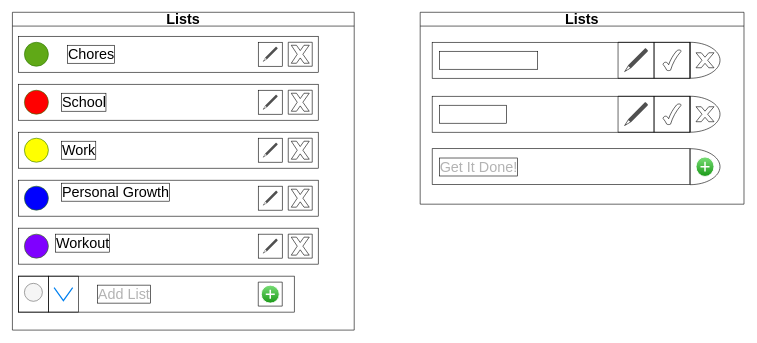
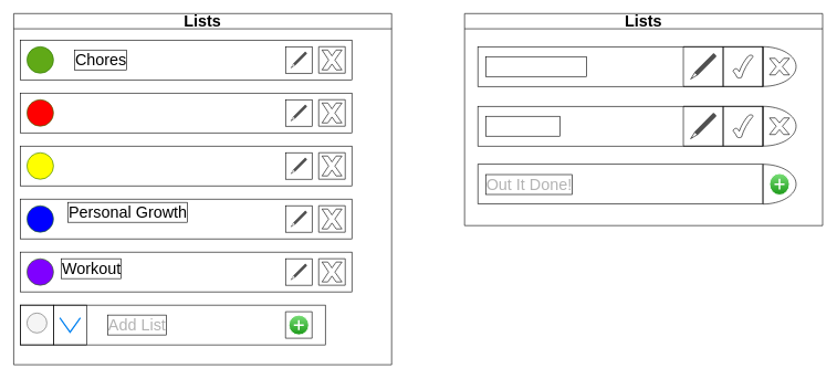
  <mxCell id="0" />
  <mxCell id="1" parent="0" />
  <mxCell id="2" value="&lt;font style=&quot;font-size: 24px;&quot;&gt;Lists&lt;/font&gt;" style="swimlane;whiteSpace=wrap;html=1;" vertex="1" parent="1"><mxGeometry x="20" y="20" width="570" height="530" as="geometry" /></mxCell>
  <mxCell id="3" value="" style="rounded=0;whiteSpace=wrap;html=1;" vertex="1" parent="2"><mxGeometry x="10" y="440" width="460" height="60" as="geometry" /></mxCell>
  <mxCell id="4" value="&lt;font style=&quot;font-size: 24px;&quot;&gt;&lt;font color=&quot;#b3b3b3&quot;&gt;Add List&lt;/font&gt;&lt;br&gt;&lt;/font&gt;" style="text;html=1;strokeColor=none;fillColor=none;align=left;verticalAlign=middle;whiteSpace=wrap;rounded=0;labelBorderColor=default;" vertex="1" parent="2"><mxGeometry x="140" y="455" width="300" height="30" as="geometry" /></mxCell>
  <mxCell id="5" value="" style="group" vertex="1" connectable="0" parent="2"><mxGeometry x="10" y="440" width="100" height="60" as="geometry" /></mxCell>
  <mxCell id="6" value="" style="rounded=0;whiteSpace=wrap;html=1;labelBorderColor=default;fontSize=36;fillColor=none;" vertex="1" parent="5"><mxGeometry width="50" height="60" as="geometry" /></mxCell>
  <mxCell id="7" value="" style="ellipse;whiteSpace=wrap;html=1;aspect=fixed;fillColor=#f5f5f5;fontColor=#333333;strokeColor=#666666;" vertex="1" parent="5"><mxGeometry x="10" y="12" width="30" height="30" as="geometry" /></mxCell>
  <mxCell id="8" value="" style="rounded=0;whiteSpace=wrap;html=1;labelBorderColor=default;fontSize=36;fillColor=none;" vertex="1" parent="5"><mxGeometry x="50" width="50" height="60" as="geometry" /></mxCell>
  <mxCell id="9" value="" style="html=1;verticalLabelPosition=bottom;labelBackgroundColor=#ffffff;verticalAlign=top;shadow=0;dashed=0;strokeWidth=2;shape=mxgraph.ios7.misc.down;strokeColor=#0080f0;labelBorderColor=default;fontSize=36;fillColor=none;" vertex="1" parent="5"><mxGeometry x="59.5" y="19.2" width="31" height="21.6" as="geometry" /></mxCell>
  <mxCell id="10" value="" style="verticalLabelPosition=bottom;verticalAlign=top;html=1;shape=mxgraph.basic.rect;fillColor2=none;strokeWidth=1;size=20;indent=5;labelBorderColor=default;fontSize=24;fontColor=#FFFFFF;fillColor=none;" vertex="1" parent="2"><mxGeometry x="410" y="450" width="40" height="40" as="geometry" /></mxCell>
  <mxCell id="11" value="" style="verticalLabelPosition=bottom;verticalAlign=top;html=1;shadow=0;dashed=0;strokeWidth=1;shape=mxgraph.ios.iAddIcon;fillColor=#7AdF78;fillColor2=#1A9917;strokeColor=#ffffff;sketch=0;labelBorderColor=default;fontSize=24;fontColor=#FFFFFF;" vertex="1" parent="2"><mxGeometry x="415" y="455" width="30" height="30" as="geometry" /></mxCell>
  <mxCell id="12" value="" style="rounded=0;whiteSpace=wrap;html=1;" vertex="1" parent="2"><mxGeometry x="10" y="40" width="500" height="60" as="geometry" /></mxCell>
  <mxCell id="13" value="" style="ellipse;whiteSpace=wrap;html=1;aspect=fixed;fillColor=#60a917;fontColor=#ffffff;strokeColor=#2D7600;" vertex="1" parent="2"><mxGeometry x="20" y="50" width="40" height="40" as="geometry" /></mxCell>
  <mxCell id="14" value="&lt;font style=&quot;font-size: 24px;&quot;&gt;Chores&lt;/font&gt;" style="text;html=1;strokeColor=none;fillColor=none;align=left;verticalAlign=middle;whiteSpace=wrap;rounded=0;labelBorderColor=default;" vertex="1" parent="2"><mxGeometry x="90" y="55" width="300" height="30" as="geometry" /></mxCell>
  <mxCell id="15" value="" style="rounded=0;whiteSpace=wrap;html=1;" vertex="1" parent="2"><mxGeometry x="410" y="50" width="40" height="40" as="geometry" /></mxCell>
  <mxCell id="16" value="" style="sketch=0;pointerEvents=1;shadow=0;dashed=0;html=1;strokeColor=none;fillColor=#505050;labelPosition=center;verticalLabelPosition=bottom;verticalAlign=top;outlineConnect=0;align=center;shape=mxgraph.office.concepts.writing_pencil;labelBorderColor=default;fontSize=24;" vertex="1" parent="2"><mxGeometry x="417.5" y="57.5" width="25" height="25" as="geometry" /></mxCell>
  <mxCell id="17" value="" style="rounded=0;whiteSpace=wrap;html=1;" vertex="1" parent="2"><mxGeometry x="10" y="120" width="500" height="60" as="geometry" /></mxCell>
  <mxCell id="18" value="" style="ellipse;whiteSpace=wrap;html=1;aspect=fixed;fillColor=#FF0000;fontColor=#ffffff;strokeColor=#2D7600;" vertex="1" parent="2"><mxGeometry x="20" y="130" width="40" height="40" as="geometry" /></mxCell>
- <mxCell id="19" value="&lt;font style=&quot;font-size: 24px;&quot;&gt;School&lt;/font&gt;" style="text;html=1;strokeColor=none;fillColor=none;align=left;verticalAlign=middle;whiteSpace=wrap;rounded=0;labelBorderColor=default;" vertex="1" parent="2"><mxGeometry x="80" y="135" width="300" height="30" as="geometry" /></mxCell>
  <mxCell id="20" value="" style="rounded=0;whiteSpace=wrap;html=1;" vertex="1" parent="2"><mxGeometry x="410" y="130" width="40" height="40" as="geometry" /></mxCell>
  <mxCell id="21" value="" style="sketch=0;pointerEvents=1;shadow=0;dashed=0;html=1;strokeColor=none;fillColor=#505050;labelPosition=center;verticalLabelPosition=bottom;verticalAlign=top;outlineConnect=0;align=center;shape=mxgraph.office.concepts.writing_pencil;labelBorderColor=default;fontSize=24;" vertex="1" parent="2"><mxGeometry x="417.5" y="137.5" width="25" height="25" as="geometry" /></mxCell>
  <mxCell id="22" value="" style="rounded=0;whiteSpace=wrap;html=1;" vertex="1" parent="2"><mxGeometry x="10" y="200" width="500" height="60" as="geometry" /></mxCell>
  <mxCell id="23" value="" style="ellipse;whiteSpace=wrap;html=1;aspect=fixed;fillColor=#FFFF00;fontColor=#ffffff;strokeColor=#2D7600;" vertex="1" parent="2"><mxGeometry x="20" y="210" width="40" height="40" as="geometry" /></mxCell>
- <mxCell id="24" value="&lt;font style=&quot;font-size: 24px;&quot;&gt;Work&lt;/font&gt;" style="text;html=1;strokeColor=none;fillColor=none;align=left;verticalAlign=middle;whiteSpace=wrap;rounded=0;labelBorderColor=default;" vertex="1" parent="2"><mxGeometry x="80" y="215" width="300" height="30" as="geometry" /></mxCell>
  <mxCell id="25" value="" style="rounded=0;whiteSpace=wrap;html=1;" vertex="1" parent="2"><mxGeometry x="410" y="210" width="40" height="40" as="geometry" /></mxCell>
  <mxCell id="26" value="" style="sketch=0;pointerEvents=1;shadow=0;dashed=0;html=1;strokeColor=none;fillColor=#505050;labelPosition=center;verticalLabelPosition=bottom;verticalAlign=top;outlineConnect=0;align=center;shape=mxgraph.office.concepts.writing_pencil;labelBorderColor=default;fontSize=24;" vertex="1" parent="2"><mxGeometry x="417.5" y="217.5" width="25" height="25" as="geometry" /></mxCell>
  <mxCell id="27" value="" style="rounded=0;whiteSpace=wrap;html=1;" vertex="1" parent="2"><mxGeometry x="10" y="360" width="500" height="60" as="geometry" /></mxCell>
  <mxCell id="28" value="" style="ellipse;whiteSpace=wrap;html=1;aspect=fixed;fillColor=#7F00FF;fontColor=#ffffff;strokeColor=#2D7600;" vertex="1" parent="2"><mxGeometry x="20" y="370" width="40" height="40" as="geometry" /></mxCell>
  <mxCell id="29" value="&lt;font style=&quot;font-size: 24px;&quot;&gt;Workout&lt;/font&gt;" style="text;html=1;strokeColor=none;fillColor=none;align=left;verticalAlign=middle;whiteSpace=wrap;rounded=0;labelBorderColor=default;" vertex="1" parent="2"><mxGeometry x="70" y="370" width="300" height="30" as="geometry" /></mxCell>
  <mxCell id="30" value="" style="rounded=0;whiteSpace=wrap;html=1;" vertex="1" parent="2"><mxGeometry x="410" y="370" width="40" height="40" as="geometry" /></mxCell>
  <mxCell id="31" value="" style="sketch=0;pointerEvents=1;shadow=0;dashed=0;html=1;strokeColor=none;fillColor=#505050;labelPosition=center;verticalLabelPosition=bottom;verticalAlign=top;outlineConnect=0;align=center;shape=mxgraph.office.concepts.writing_pencil;labelBorderColor=default;fontSize=24;" vertex="1" parent="2"><mxGeometry x="417.5" y="377.5" width="25" height="25" as="geometry" /></mxCell>
  <mxCell id="32" value="" style="group" vertex="1" connectable="0" parent="2"><mxGeometry x="460" y="130" width="40" height="40" as="geometry" /></mxCell>
  <mxCell id="33" value="" style="verticalLabelPosition=bottom;verticalAlign=top;html=1;shape=mxgraph.basic.x;labelBorderColor=default;fontSize=24;fontColor=#B3B3B3;fillColor=none;" vertex="1" parent="32"><mxGeometry x="5" y="5" width="30" height="30" as="geometry" /></mxCell>
  <mxCell id="34" value="" style="verticalLabelPosition=bottom;verticalAlign=top;html=1;shape=mxgraph.basic.rect;fillColor2=none;strokeWidth=1;size=20;indent=5;labelBorderColor=default;fontSize=24;fontColor=#B3B3B3;fillColor=none;" vertex="1" parent="32"><mxGeometry width="40" height="40" as="geometry" /></mxCell>
  <mxCell id="35" value="" style="group" vertex="1" connectable="0" parent="2"><mxGeometry x="460" y="210" width="40" height="40" as="geometry" /></mxCell>
  <mxCell id="36" value="" style="verticalLabelPosition=bottom;verticalAlign=top;html=1;shape=mxgraph.basic.x;labelBorderColor=default;fontSize=24;fontColor=#B3B3B3;fillColor=none;" vertex="1" parent="35"><mxGeometry x="5" y="5" width="30" height="30" as="geometry" /></mxCell>
  <mxCell id="37" value="" style="verticalLabelPosition=bottom;verticalAlign=top;html=1;shape=mxgraph.basic.rect;fillColor2=none;strokeWidth=1;size=20;indent=5;labelBorderColor=default;fontSize=24;fontColor=#B3B3B3;fillColor=none;" vertex="1" parent="35"><mxGeometry width="40" height="40" as="geometry" /></mxCell>
  <mxCell id="38" value="" style="group" vertex="1" connectable="0" parent="2"><mxGeometry x="460" y="370" width="40" height="40" as="geometry" /></mxCell>
  <mxCell id="39" value="" style="verticalLabelPosition=bottom;verticalAlign=top;html=1;shape=mxgraph.basic.x;labelBorderColor=default;fontSize=24;fontColor=#B3B3B3;fillColor=none;" vertex="1" parent="38"><mxGeometry x="5" y="5" width="30" height="30" as="geometry" /></mxCell>
  <mxCell id="40" value="" style="verticalLabelPosition=bottom;verticalAlign=top;html=1;shape=mxgraph.basic.rect;fillColor2=none;strokeWidth=1;size=20;indent=5;labelBorderColor=default;fontSize=24;fontColor=#B3B3B3;fillColor=none;" vertex="1" parent="38"><mxGeometry width="40" height="40" as="geometry" /></mxCell>
  <mxCell id="41" value="&lt;font style=&quot;font-size: 24px;&quot;&gt;Lists&lt;/font&gt;" style="swimlane;whiteSpace=wrap;html=1;" vertex="1" parent="1"><mxGeometry x="700" y="20" width="540" height="320" as="geometry" /></mxCell>
  <mxCell id="42" value="" style="group" vertex="1" connectable="0" parent="41"><mxGeometry x="20" y="40" width="480" height="80" as="geometry" /></mxCell>
- <mxCell id="43" value="&lt;font color=&quot;#ffffff&quot;&gt;Take Out Trash&lt;/font&gt;" style="text;html=1;strokeColor=none;fillColor=none;align=left;verticalAlign=middle;whiteSpace=wrap;rounded=0;labelBorderColor=default;fontSize=24;fontColor=#333333;" vertex="1" parent="42"><mxGeometry x="10" width="290" height="80" as="geometry" /></mxCell>
+ <mxCell id="43" value="&lt;font color=&quot;#ffffff&quot;&gt;Get Out Trash&lt;/font&gt;" style="text;html=1;strokeColor=none;fillColor=none;align=left;verticalAlign=middle;whiteSpace=wrap;rounded=0;labelBorderColor=default;fontSize=24;fontColor=#333333;" vertex="1" parent="42"><mxGeometry x="10" width="290" height="80" as="geometry" /></mxCell>
  <mxCell id="44" value="" style="group" vertex="1" connectable="0" parent="42"><mxGeometry y="10" width="480" height="60" as="geometry" /></mxCell>
  <mxCell id="45" value="" style="verticalLabelPosition=bottom;verticalAlign=top;html=1;shape=mxgraph.basic.half_circle;labelBorderColor=default;fontSize=36;fontColor=#333333;fillColor=none;rotation=-90;" vertex="1" parent="44"><mxGeometry x="425" y="5" width="60" height="50" as="geometry" /></mxCell>
  <mxCell id="46" value="" style="rounded=0;whiteSpace=wrap;html=1;labelBorderColor=default;fontSize=36;fontColor=#333333;fillColor=none;" vertex="1" parent="44"><mxGeometry width="430" height="60" as="geometry" /></mxCell>
  <mxCell id="47" value="" style="verticalLabelPosition=bottom;verticalAlign=top;html=1;shape=mxgraph.basic.x;labelBorderColor=default;fontSize=36;fontColor=#333333;fillColor=none;" vertex="1" parent="44"><mxGeometry x="440" y="17.5" width="30" height="25" as="geometry" /></mxCell>
  <mxCell id="48" value="" style="verticalLabelPosition=bottom;verticalAlign=top;html=1;shape=mxgraph.basic.rect;fillColor2=none;strokeWidth=1;size=20;indent=5;labelBorderColor=default;fontSize=36;fontColor=#333333;fillColor=none;" vertex="1" parent="44"><mxGeometry x="370" width="60" height="60" as="geometry" /></mxCell>
  <mxCell id="49" value="" style="verticalLabelPosition=bottom;verticalAlign=top;html=1;shape=mxgraph.basic.tick;labelBorderColor=default;fontSize=36;fontColor=#333333;fillColor=none;" vertex="1" parent="44"><mxGeometry x="385" y="12.5" width="30" height="35" as="geometry" /></mxCell>
  <mxCell id="50" value="" style="verticalLabelPosition=bottom;verticalAlign=top;html=1;shape=mxgraph.basic.rect;fillColor2=none;strokeWidth=1;size=20;indent=5;labelBorderColor=default;fontSize=36;fontColor=#333333;fillColor=none;" vertex="1" parent="44"><mxGeometry x="310" width="60" height="60" as="geometry" /></mxCell>
  <mxCell id="51" value="" style="sketch=0;pointerEvents=1;shadow=0;dashed=0;html=1;strokeColor=none;fillColor=#505050;labelPosition=center;verticalLabelPosition=bottom;verticalAlign=top;outlineConnect=0;align=center;shape=mxgraph.office.concepts.writing_pencil;labelBorderColor=default;fontSize=36;fontColor=#333333;" vertex="1" parent="44"><mxGeometry x="320" y="10" width="40" height="40" as="geometry" /></mxCell>
- <mxCell id="52" value="&lt;font color=&quot;#b3b3b3&quot;&gt;Get It Done!&lt;/font&gt;" style="text;html=1;strokeColor=none;fillColor=none;align=left;verticalAlign=middle;whiteSpace=wrap;rounded=0;labelBorderColor=default;fontSize=24;fontColor=#333333;" vertex="1" parent="41"><mxGeometry x="30" y="217.5" width="290" height="80" as="geometry" /></mxCell>
+ <mxCell id="52" value="&lt;font color=&quot;#b3b3b3&quot;&gt;Out It Done!&lt;/font&gt;" style="text;html=1;strokeColor=none;fillColor=none;align=left;verticalAlign=middle;whiteSpace=wrap;rounded=0;labelBorderColor=default;fontSize=24;fontColor=#333333;" vertex="1" parent="41"><mxGeometry x="30" y="217.5" width="290" height="80" as="geometry" /></mxCell>
  <mxCell id="53" value="" style="group" vertex="1" connectable="0" parent="41"><mxGeometry x="20" y="227.5" width="480" height="60" as="geometry" /></mxCell>
  <mxCell id="54" value="" style="verticalLabelPosition=bottom;verticalAlign=top;html=1;shape=mxgraph.basic.half_circle;labelBorderColor=default;fontSize=36;fontColor=#333333;fillColor=none;rotation=-90;" vertex="1" parent="53"><mxGeometry x="425" y="5" width="60" height="50" as="geometry" /></mxCell>
  <mxCell id="55" value="" style="rounded=0;whiteSpace=wrap;html=1;labelBorderColor=default;fontSize=36;fontColor=#333333;fillColor=none;" vertex="1" parent="53"><mxGeometry width="430" height="60" as="geometry" /></mxCell>
  <mxCell id="56" value="" style="verticalLabelPosition=bottom;verticalAlign=top;html=1;shadow=0;dashed=0;strokeWidth=1;shape=mxgraph.ios.iAddIcon;fillColor=#7AdF78;fillColor2=#1A9917;strokeColor=#ffffff;sketch=0;labelBorderColor=default;fontSize=24;fontColor=#FFFFFF;" vertex="1" parent="53"><mxGeometry x="440" y="13.75" width="30" height="32.5" as="geometry" /></mxCell>
  <mxCell id="57" value="" style="group" vertex="1" connectable="0" parent="1"><mxGeometry x="720" y="150" width="480" height="80" as="geometry" /></mxCell>
  <mxCell id="58" value="&lt;font color=&quot;#ffffff&quot;&gt;Do Dishes&lt;/font&gt;" style="text;html=1;strokeColor=none;fillColor=none;align=left;verticalAlign=middle;whiteSpace=wrap;rounded=0;labelBorderColor=default;fontSize=24;fontColor=#333333;" vertex="1" parent="57"><mxGeometry x="10" width="290" height="80" as="geometry" /></mxCell>
  <mxCell id="59" value="" style="group" vertex="1" connectable="0" parent="57"><mxGeometry y="10" width="480" height="60" as="geometry" /></mxCell>
  <mxCell id="60" value="" style="verticalLabelPosition=bottom;verticalAlign=top;html=1;shape=mxgraph.basic.half_circle;labelBorderColor=default;fontSize=36;fontColor=#333333;fillColor=none;rotation=-90;" vertex="1" parent="59"><mxGeometry x="425" y="5" width="60" height="50" as="geometry" /></mxCell>
  <mxCell id="61" value="" style="rounded=0;whiteSpace=wrap;html=1;labelBorderColor=default;fontSize=36;fontColor=#333333;fillColor=none;" vertex="1" parent="59"><mxGeometry width="430" height="60" as="geometry" /></mxCell>
  <mxCell id="62" value="" style="verticalLabelPosition=bottom;verticalAlign=top;html=1;shape=mxgraph.basic.x;labelBorderColor=default;fontSize=36;fontColor=#333333;fillColor=none;" vertex="1" parent="59"><mxGeometry x="440" y="17.5" width="30" height="25" as="geometry" /></mxCell>
  <mxCell id="63" value="" style="verticalLabelPosition=bottom;verticalAlign=top;html=1;shape=mxgraph.basic.rect;fillColor2=none;strokeWidth=1;size=20;indent=5;labelBorderColor=default;fontSize=36;fontColor=#333333;fillColor=none;" vertex="1" parent="59"><mxGeometry x="370" width="60" height="60" as="geometry" /></mxCell>
  <mxCell id="64" value="" style="verticalLabelPosition=bottom;verticalAlign=top;html=1;shape=mxgraph.basic.tick;labelBorderColor=default;fontSize=36;fontColor=#333333;fillColor=none;" vertex="1" parent="59"><mxGeometry x="385" y="12.5" width="30" height="35" as="geometry" /></mxCell>
  <mxCell id="65" value="" style="verticalLabelPosition=bottom;verticalAlign=top;html=1;shape=mxgraph.basic.rect;fillColor2=none;strokeWidth=1;size=20;indent=5;labelBorderColor=default;fontSize=36;fontColor=#333333;fillColor=none;" vertex="1" parent="59"><mxGeometry x="310" width="60" height="60" as="geometry" /></mxCell>
  <mxCell id="66" value="" style="sketch=0;pointerEvents=1;shadow=0;dashed=0;html=1;strokeColor=none;fillColor=#505050;labelPosition=center;verticalLabelPosition=bottom;verticalAlign=top;outlineConnect=0;align=center;shape=mxgraph.office.concepts.writing_pencil;labelBorderColor=default;fontSize=36;fontColor=#333333;" vertex="1" parent="59"><mxGeometry x="320" y="10" width="40" height="40" as="geometry" /></mxCell>
  <mxCell id="67" value="" style="rounded=0;whiteSpace=wrap;html=1;" vertex="1" parent="1"><mxGeometry x="30" y="300" width="500" height="60" as="geometry" /></mxCell>
  <mxCell id="68" value="" style="ellipse;whiteSpace=wrap;html=1;aspect=fixed;fillColor=#0000FF;fontColor=#ffffff;strokeColor=#2D7600;" vertex="1" parent="1"><mxGeometry x="40" y="310" width="40" height="40" as="geometry" /></mxCell>
  <mxCell id="69" value="&lt;font style=&quot;font-size: 24px;&quot;&gt;Personal Growth&lt;br&gt;&lt;/font&gt;" style="text;html=1;strokeColor=none;fillColor=none;align=left;verticalAlign=middle;whiteSpace=wrap;rounded=0;labelBorderColor=default;" vertex="1" parent="1"><mxGeometry x="100" y="305" width="300" height="30" as="geometry" /></mxCell>
  <mxCell id="70" value="" style="rounded=0;whiteSpace=wrap;html=1;" vertex="1" parent="1"><mxGeometry x="430" y="310" width="40" height="40" as="geometry" /></mxCell>
  <mxCell id="71" value="" style="sketch=0;pointerEvents=1;shadow=0;dashed=0;html=1;strokeColor=none;fillColor=#505050;labelPosition=center;verticalLabelPosition=bottom;verticalAlign=top;outlineConnect=0;align=center;shape=mxgraph.office.concepts.writing_pencil;labelBorderColor=default;fontSize=24;" vertex="1" parent="1"><mxGeometry x="437.5" y="317.5" width="25" height="25" as="geometry" /></mxCell>
  <mxCell id="72" value="" style="group" vertex="1" connectable="0" parent="1"><mxGeometry x="480" y="310" width="40" height="40" as="geometry" /></mxCell>
  <mxCell id="73" value="" style="verticalLabelPosition=bottom;verticalAlign=top;html=1;shape=mxgraph.basic.x;labelBorderColor=default;fontSize=24;fontColor=#B3B3B3;fillColor=none;" vertex="1" parent="72"><mxGeometry x="5" y="5" width="30" height="30" as="geometry" /></mxCell>
  <mxCell id="74" value="" style="verticalLabelPosition=bottom;verticalAlign=top;html=1;shape=mxgraph.basic.rect;fillColor2=none;strokeWidth=1;size=20;indent=5;labelBorderColor=default;fontSize=24;fontColor=#B3B3B3;fillColor=none;" vertex="1" parent="72"><mxGeometry width="40" height="40" as="geometry" /></mxCell>
  <mxCell id="75" value="" style="group" vertex="1" connectable="0" parent="1"><mxGeometry x="480" y="70" width="40" height="40" as="geometry" /></mxCell>
  <mxCell id="76" value="" style="verticalLabelPosition=bottom;verticalAlign=top;html=1;shape=mxgraph.basic.x;labelBorderColor=default;fontSize=24;fontColor=#B3B3B3;fillColor=none;" vertex="1" parent="75"><mxGeometry x="5" y="5" width="30" height="30" as="geometry" /></mxCell>
  <mxCell id="77" value="" style="verticalLabelPosition=bottom;verticalAlign=top;html=1;shape=mxgraph.basic.rect;fillColor2=none;strokeWidth=1;size=20;indent=5;labelBorderColor=default;fontSize=24;fontColor=#B3B3B3;fillColor=none;" vertex="1" parent="75"><mxGeometry width="40" height="40" as="geometry" /></mxCell>
